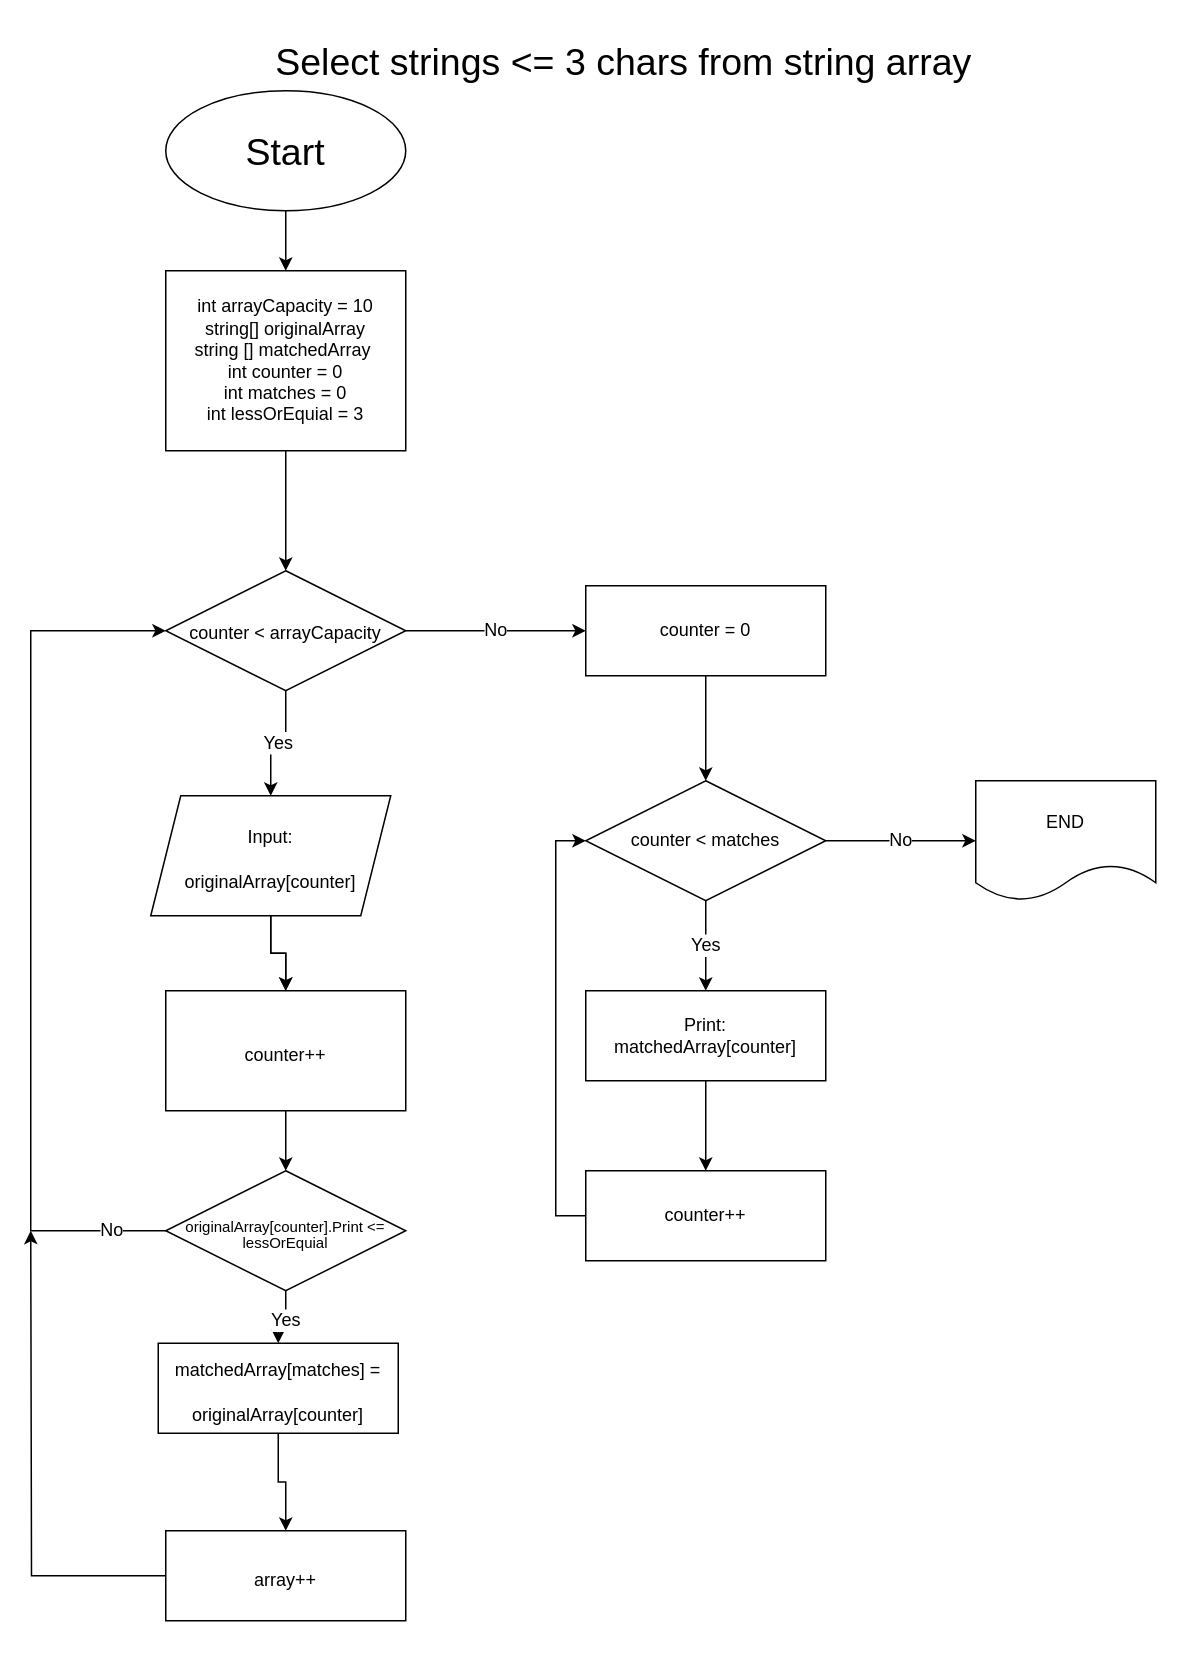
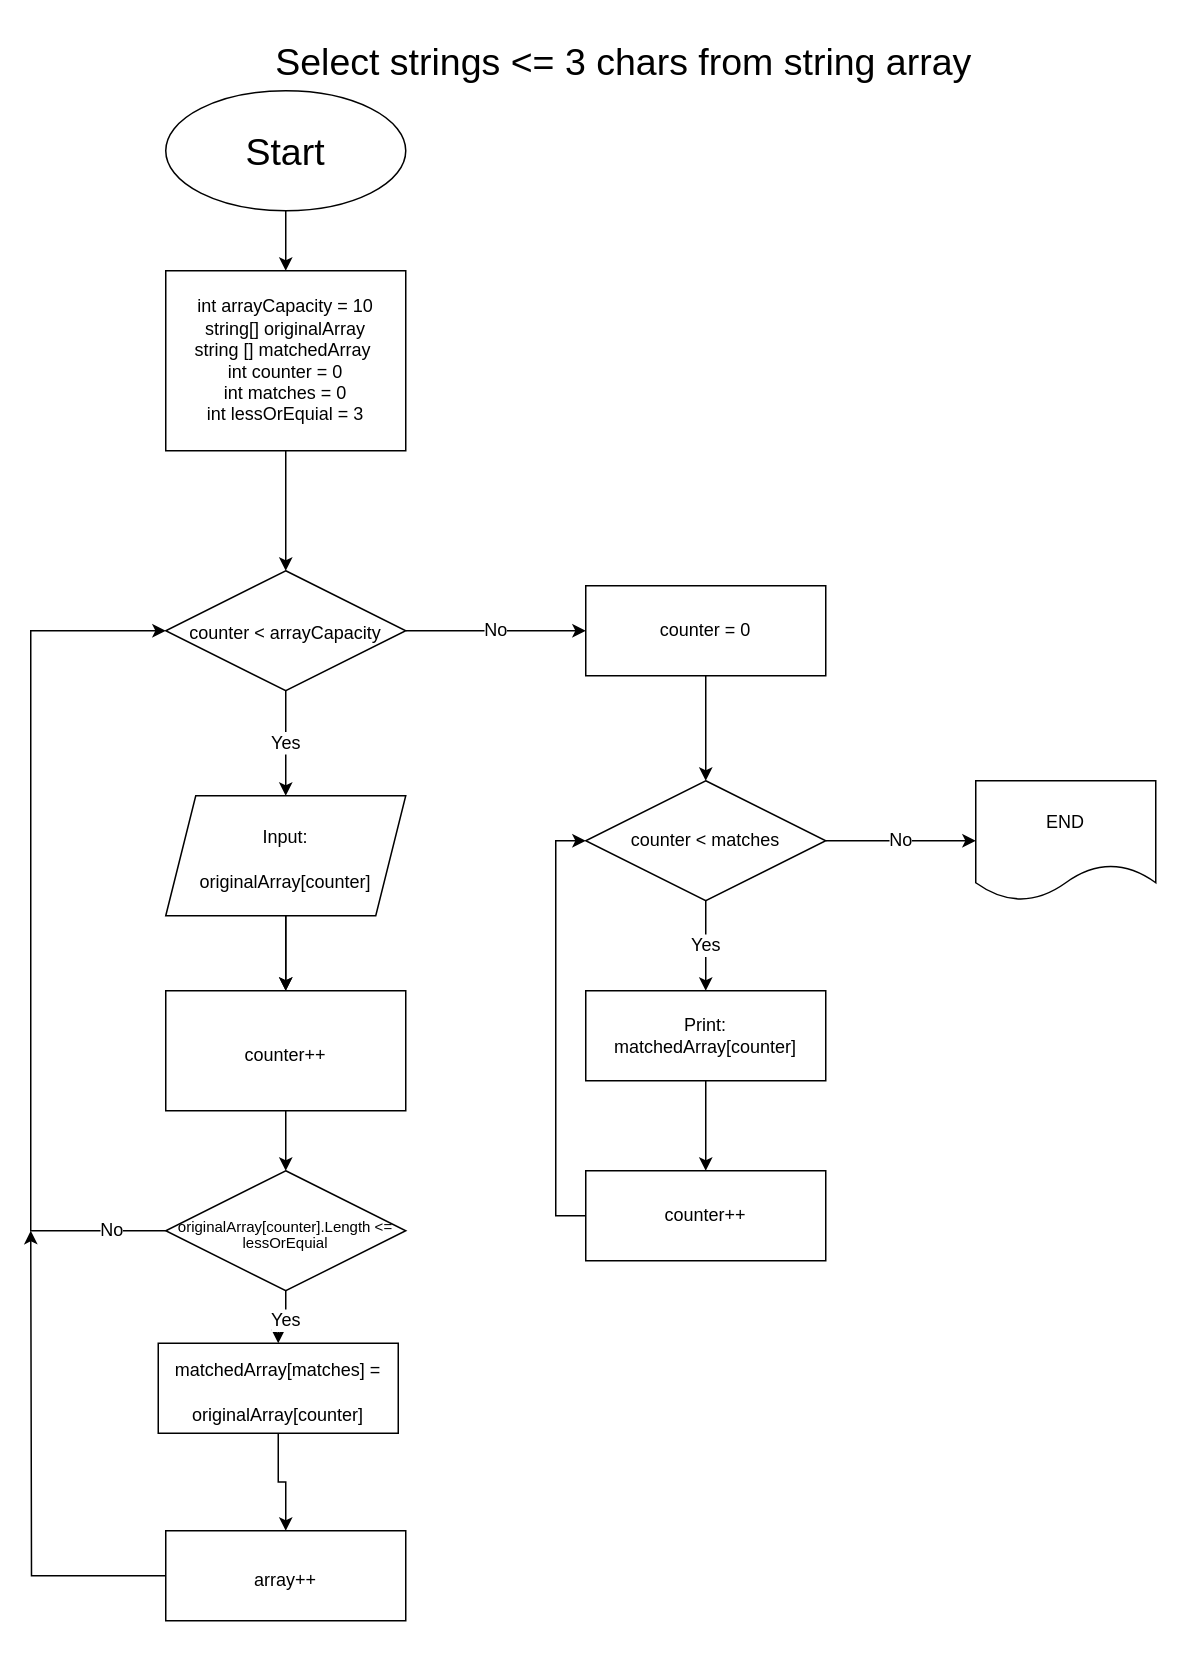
  <mxCell id="0" />
  <mxCell id="1" parent="0" />
  <mxCell id="2" value="&lt;font style=&quot;font-size: 25px;&quot;&gt;Select strings &amp;lt;= 3 chars from string array&lt;/font&gt;" style="text;html=1;align=center;verticalAlign=middle;resizable=0;points=[];autosize=1;strokeColor=none;fillColor=none;" vertex="1" parent="1"><mxGeometry x="170" y="20" width="490" height="40" as="geometry" /></mxCell>
  <mxCell id="3" value="" style="edgeStyle=orthogonalEdgeStyle;rounded=0;orthogonalLoop=1;jettySize=auto;html=1;" edge="1" parent="1" source="4" target="6"><mxGeometry relative="1" as="geometry" /></mxCell>
  <mxCell id="4" value="Start" style="ellipse;whiteSpace=wrap;html=1;fontSize=25;" vertex="1" parent="1"><mxGeometry x="110" y="60" width="160" height="80" as="geometry" /></mxCell>
  <mxCell id="5" value="" style="edgeStyle=orthogonalEdgeStyle;rounded=0;orthogonalLoop=1;jettySize=auto;html=1;fontSize=25;" edge="1" parent="1" source="6" target="9"><mxGeometry relative="1" as="geometry" /></mxCell>
  <mxCell id="6" value="&lt;div style=&quot;font-size: 12px;&quot;&gt;&lt;/div&gt;&lt;font style=&quot;font-size: 12px;&quot;&gt;&lt;div style=&quot;border-color: var(--border-color);&quot;&gt;&lt;span style=&quot;border-color: var(--border-color); background-color: initial;&quot;&gt;int arrayCapacity = 10&lt;/span&gt;&lt;br style=&quot;border-color: var(--border-color);&quot;&gt;&lt;span style=&quot;border-color: var(--border-color); background-color: initial;&quot;&gt;string[] originalArray&lt;/span&gt;&lt;/div&gt;&lt;div style=&quot;border-color: var(--border-color);&quot;&gt;&lt;span style=&quot;border-color: var(--border-color); background-color: initial;&quot;&gt;string [] matchedArray&amp;nbsp;&lt;/span&gt;&lt;br style=&quot;border-color: var(--border-color);&quot;&gt;&lt;/div&gt;&lt;div style=&quot;border-color: var(--border-color);&quot;&gt;&lt;span style=&quot;border-color: var(--border-color); background-color: initial;&quot;&gt;int counter = 0&lt;/span&gt;&lt;/div&gt;&lt;div style=&quot;border-color: var(--border-color);&quot;&gt;&lt;span style=&quot;border-color: var(--border-color); background-color: initial;&quot;&gt;int matches = 0&lt;/span&gt;&lt;/div&gt;&lt;div style=&quot;border-color: var(--border-color);&quot;&gt;int lessOrEquial = 3&lt;/div&gt;&lt;/font&gt;" style="whiteSpace=wrap;html=1;fontSize=25;align=center;" vertex="1" parent="1"><mxGeometry x="110" y="180" width="160" height="120" as="geometry" /></mxCell>
  <mxCell id="7" value="Yes" style="edgeStyle=orthogonalEdgeStyle;rounded=0;orthogonalLoop=1;jettySize=auto;html=1;fontSize=12;" edge="1" parent="1" source="9" target="12"><mxGeometry relative="1" as="geometry" /></mxCell>
  <mxCell id="8" value="No" style="edgeStyle=orthogonalEdgeStyle;rounded=0;orthogonalLoop=1;jettySize=auto;html=1;fontSize=12;entryX=0;entryY=0.5;entryDx=0;entryDy=0;" edge="1" parent="1" source="9" target="24"><mxGeometry relative="1" as="geometry"><mxPoint x="350" y="420" as="targetPoint" /></mxGeometry></mxCell>
  <mxCell id="9" value="&lt;div style=&quot;line-height: 86%;&quot;&gt;&lt;span style=&quot;font-size: 12px; background-color: initial;&quot;&gt;counter &amp;lt; arrayCapacity&lt;/span&gt;&lt;/div&gt;" style="rhombus;whiteSpace=wrap;html=1;fontSize=25;align=center;" vertex="1" parent="1"><mxGeometry x="110" y="380" width="160" height="80" as="geometry" /></mxCell>
  <mxCell id="10" value="" style="edgeStyle=orthogonalEdgeStyle;rounded=0;orthogonalLoop=1;jettySize=auto;html=1;fontSize=12;" edge="1" parent="1" source="12" target="16"><mxGeometry relative="1" as="geometry" /></mxCell>
  <mxCell id="11" value="" style="edgeStyle=orthogonalEdgeStyle;rounded=0;orthogonalLoop=1;jettySize=auto;html=1;fontSize=12;" edge="1" parent="1" source="12" target="16"><mxGeometry relative="1" as="geometry" /></mxCell>
- <mxCell id="12" value="&lt;p style=&quot;line-height: 100%;&quot;&gt;&lt;font style=&quot;font-size: 12px;&quot;&gt;Input:&lt;br&gt;originalArray[counter]&lt;/font&gt;&lt;/p&gt;" style="shape=parallelogram;perimeter=parallelogramPerimeter;whiteSpace=wrap;html=1;fixedSize=1;fontSize=25;" vertex="1" parent="1"><mxGeometry x="100" y="530" width="160" height="80" as="geometry" /></mxCell>
+ <mxCell id="12" value="&lt;p style=&quot;line-height: 100%;&quot;&gt;&lt;font style=&quot;font-size: 12px;&quot;&gt;Input:&lt;br&gt;originalArray[counter]&lt;/font&gt;&lt;/p&gt;" style="shape=parallelogram;perimeter=parallelogramPerimeter;whiteSpace=wrap;html=1;fixedSize=1;fontSize=25;" vertex="1" parent="1"><mxGeometry x="110" y="530" width="160" height="80" as="geometry" /></mxCell>
  <mxCell id="13" style="edgeStyle=orthogonalEdgeStyle;rounded=0;orthogonalLoop=1;jettySize=auto;html=1;fontSize=12;entryX=0;entryY=0.5;entryDx=0;entryDy=0;exitX=0;exitY=0.5;exitDx=0;exitDy=0;" edge="1" parent="1" source="18" target="9"><mxGeometry relative="1" as="geometry"><mxPoint x="-10" y="510" as="targetPoint" /><Array as="points"><mxPoint x="20" y="820" /><mxPoint x="20" y="420" /></Array></mxGeometry></mxCell>
  <mxCell id="14" value="No" style="edgeLabel;html=1;align=center;verticalAlign=middle;resizable=0;points=[];fontSize=12;" vertex="1" connectable="0" parent="13"><mxGeometry x="-0.872" y="-1" relative="1" as="geometry"><mxPoint as="offset" /></mxGeometry></mxCell>
  <mxCell id="15" value="" style="edgeStyle=orthogonalEdgeStyle;rounded=0;orthogonalLoop=1;jettySize=auto;html=1;fontSize=12;" edge="1" parent="1" source="16" target="18"><mxGeometry relative="1" as="geometry" /></mxCell>
  <mxCell id="16" value="&lt;p style=&quot;line-height: 100%;&quot;&gt;&lt;font style=&quot;font-size: 12px;&quot;&gt;counter++&lt;/font&gt;&lt;/p&gt;" style="whiteSpace=wrap;html=1;fontSize=25;" vertex="1" parent="1"><mxGeometry x="110" y="660" width="160" height="80" as="geometry" /></mxCell>
  <mxCell id="17" value="Yes" style="edgeStyle=orthogonalEdgeStyle;rounded=0;orthogonalLoop=1;jettySize=auto;html=1;fontSize=12;" edge="1" parent="1" source="18" target="20"><mxGeometry relative="1" as="geometry" /></mxCell>
- <mxCell id="18" value="&lt;p style=&quot;line-height: 18%;&quot;&gt;&lt;font size=&quot;1&quot;&gt;originalArray[counter].Print &amp;lt;= lessOrEquial&lt;/font&gt;&lt;/p&gt;" style="rhombus;whiteSpace=wrap;html=1;fontSize=25;spacing=2;" vertex="1" parent="1"><mxGeometry x="110" y="780" width="160" height="80" as="geometry" /></mxCell>
+ <mxCell id="18" value="&lt;p style=&quot;line-height: 18%;&quot;&gt;&lt;font size=&quot;1&quot;&gt;originalArray[counter].Length &amp;lt;= lessOrEquial&lt;/font&gt;&lt;/p&gt;" style="rhombus;whiteSpace=wrap;html=1;fontSize=25;spacing=2;" vertex="1" parent="1"><mxGeometry x="110" y="780" width="160" height="80" as="geometry" /></mxCell>
  <mxCell id="19" value="" style="edgeStyle=orthogonalEdgeStyle;rounded=0;orthogonalLoop=1;jettySize=auto;html=1;fontSize=12;" edge="1" parent="1" source="20" target="22"><mxGeometry relative="1" as="geometry" /></mxCell>
  <mxCell id="20" value="&lt;p style=&quot;line-height: 100%;&quot;&gt;&lt;font style=&quot;font-size: 12px;&quot;&gt;matchedArray[matches] = originalArray[counter]&lt;/font&gt;&lt;/p&gt;" style="whiteSpace=wrap;html=1;fontSize=25;spacing=2;" vertex="1" parent="1"><mxGeometry x="105" y="895" width="160" height="60" as="geometry" /></mxCell>
  <mxCell id="21" style="edgeStyle=orthogonalEdgeStyle;rounded=0;orthogonalLoop=1;jettySize=auto;html=1;fontSize=12;" edge="1" parent="1" source="22"><mxGeometry relative="1" as="geometry"><mxPoint x="20" y="820" as="targetPoint" /></mxGeometry></mxCell>
  <mxCell id="22" value="&lt;p style=&quot;line-height: 100%;&quot;&gt;&lt;font style=&quot;font-size: 12px;&quot;&gt;array++&lt;/font&gt;&lt;/p&gt;" style="whiteSpace=wrap;html=1;fontSize=25;spacing=2;" vertex="1" parent="1"><mxGeometry x="110" y="1020" width="160" height="60" as="geometry" /></mxCell>
  <mxCell id="23" value="" style="edgeStyle=orthogonalEdgeStyle;rounded=0;orthogonalLoop=1;jettySize=auto;html=1;fontSize=12;" edge="1" parent="1" source="24" target="27"><mxGeometry relative="1" as="geometry" /></mxCell>
  <mxCell id="24" value="counter = 0" style="rounded=0;whiteSpace=wrap;html=1;fontSize=12;" vertex="1" parent="1"><mxGeometry x="390" y="390" width="160" height="60" as="geometry" /></mxCell>
  <mxCell id="25" value="Yes" style="edgeStyle=orthogonalEdgeStyle;rounded=0;orthogonalLoop=1;jettySize=auto;html=1;fontSize=12;" edge="1" parent="1" source="27" target="29"><mxGeometry relative="1" as="geometry" /></mxCell>
  <mxCell id="26" value="No" style="edgeStyle=orthogonalEdgeStyle;rounded=0;orthogonalLoop=1;jettySize=auto;html=1;fontSize=12;" edge="1" parent="1" source="27" target="32"><mxGeometry relative="1" as="geometry" /></mxCell>
  <mxCell id="27" value="counter &amp;lt; matches" style="rhombus;whiteSpace=wrap;html=1;rounded=0;" vertex="1" parent="1"><mxGeometry x="390" y="520" width="160" height="80" as="geometry" /></mxCell>
  <mxCell id="28" value="" style="edgeStyle=orthogonalEdgeStyle;rounded=0;orthogonalLoop=1;jettySize=auto;html=1;fontSize=12;" edge="1" parent="1" source="29" target="31"><mxGeometry relative="1" as="geometry" /></mxCell>
  <mxCell id="29" value="Print:&lt;br&gt;matchedArray[counter]" style="whiteSpace=wrap;html=1;rounded=0;" vertex="1" parent="1"><mxGeometry x="390" y="660" width="160" height="60" as="geometry" /></mxCell>
  <mxCell id="30" style="edgeStyle=orthogonalEdgeStyle;rounded=0;orthogonalLoop=1;jettySize=auto;html=1;entryX=0;entryY=0.5;entryDx=0;entryDy=0;fontSize=12;" edge="1" parent="1" source="31" target="27"><mxGeometry relative="1" as="geometry"><Array as="points"><mxPoint x="370" y="810" /><mxPoint x="370" y="560" /></Array></mxGeometry></mxCell>
  <mxCell id="31" value="counter++" style="whiteSpace=wrap;html=1;rounded=0;" vertex="1" parent="1"><mxGeometry x="390" y="780" width="160" height="60" as="geometry" /></mxCell>
  <mxCell id="32" value="END" style="shape=document;whiteSpace=wrap;html=1;boundedLbl=1;rounded=0;" vertex="1" parent="1"><mxGeometry x="650" y="520" width="120" height="80" as="geometry" /></mxCell>
